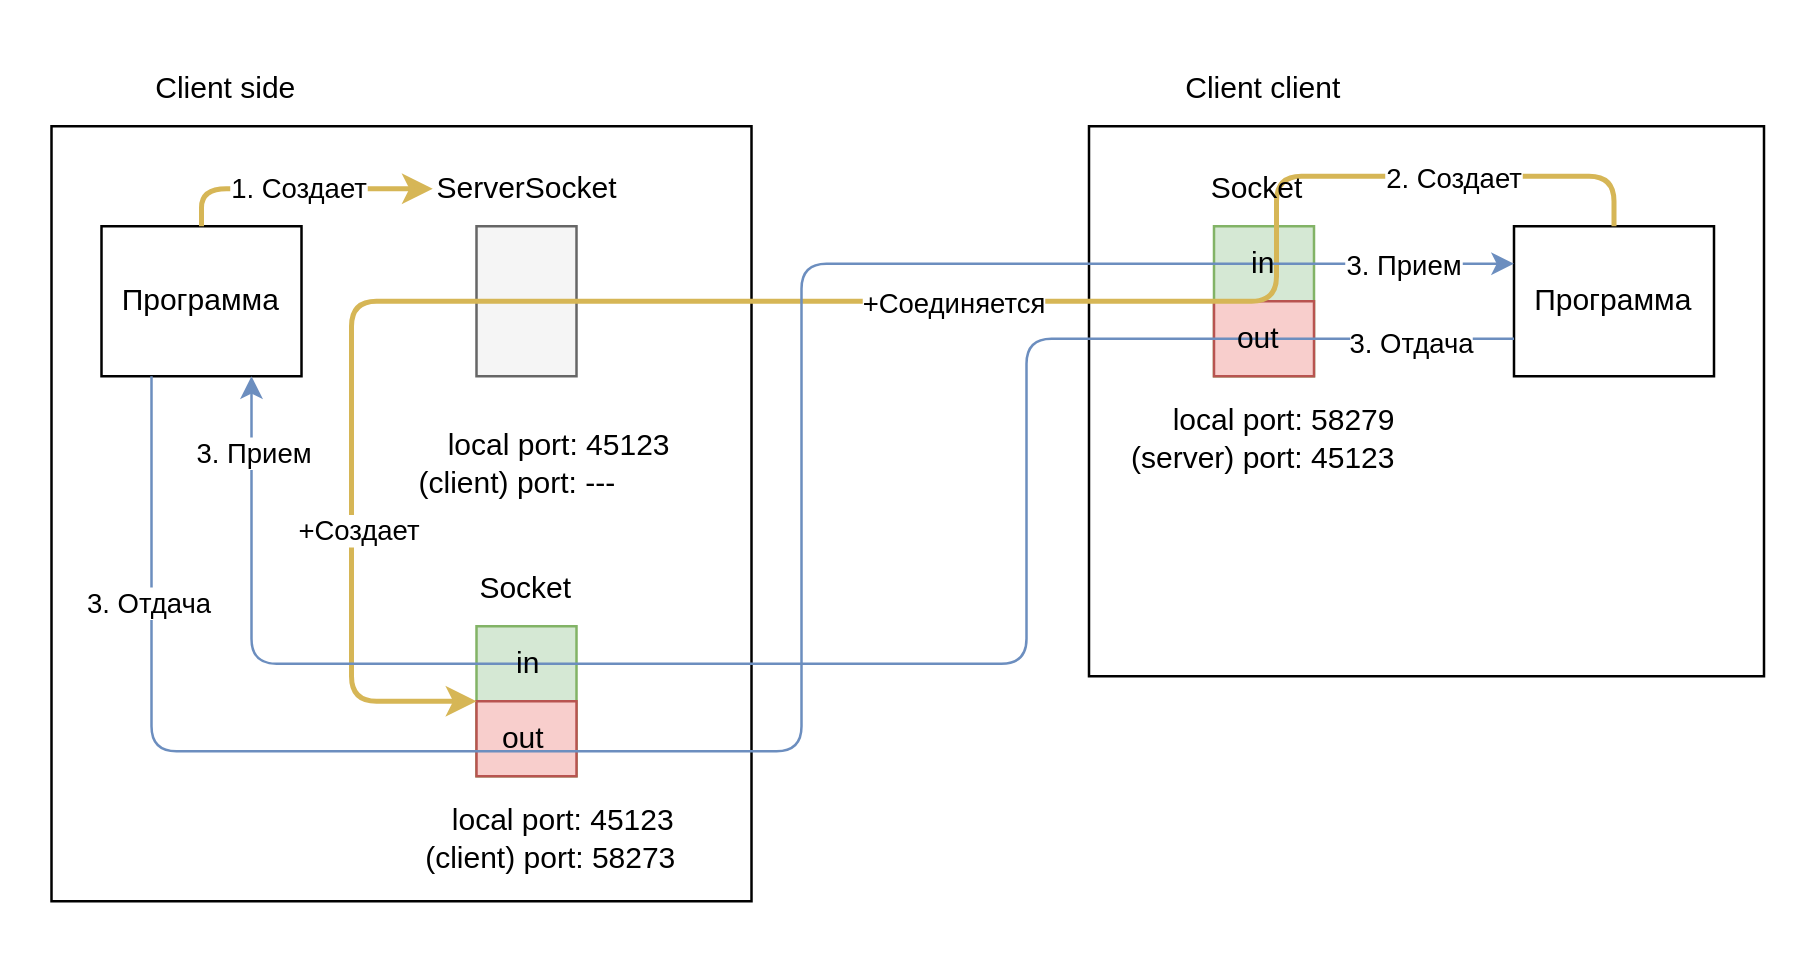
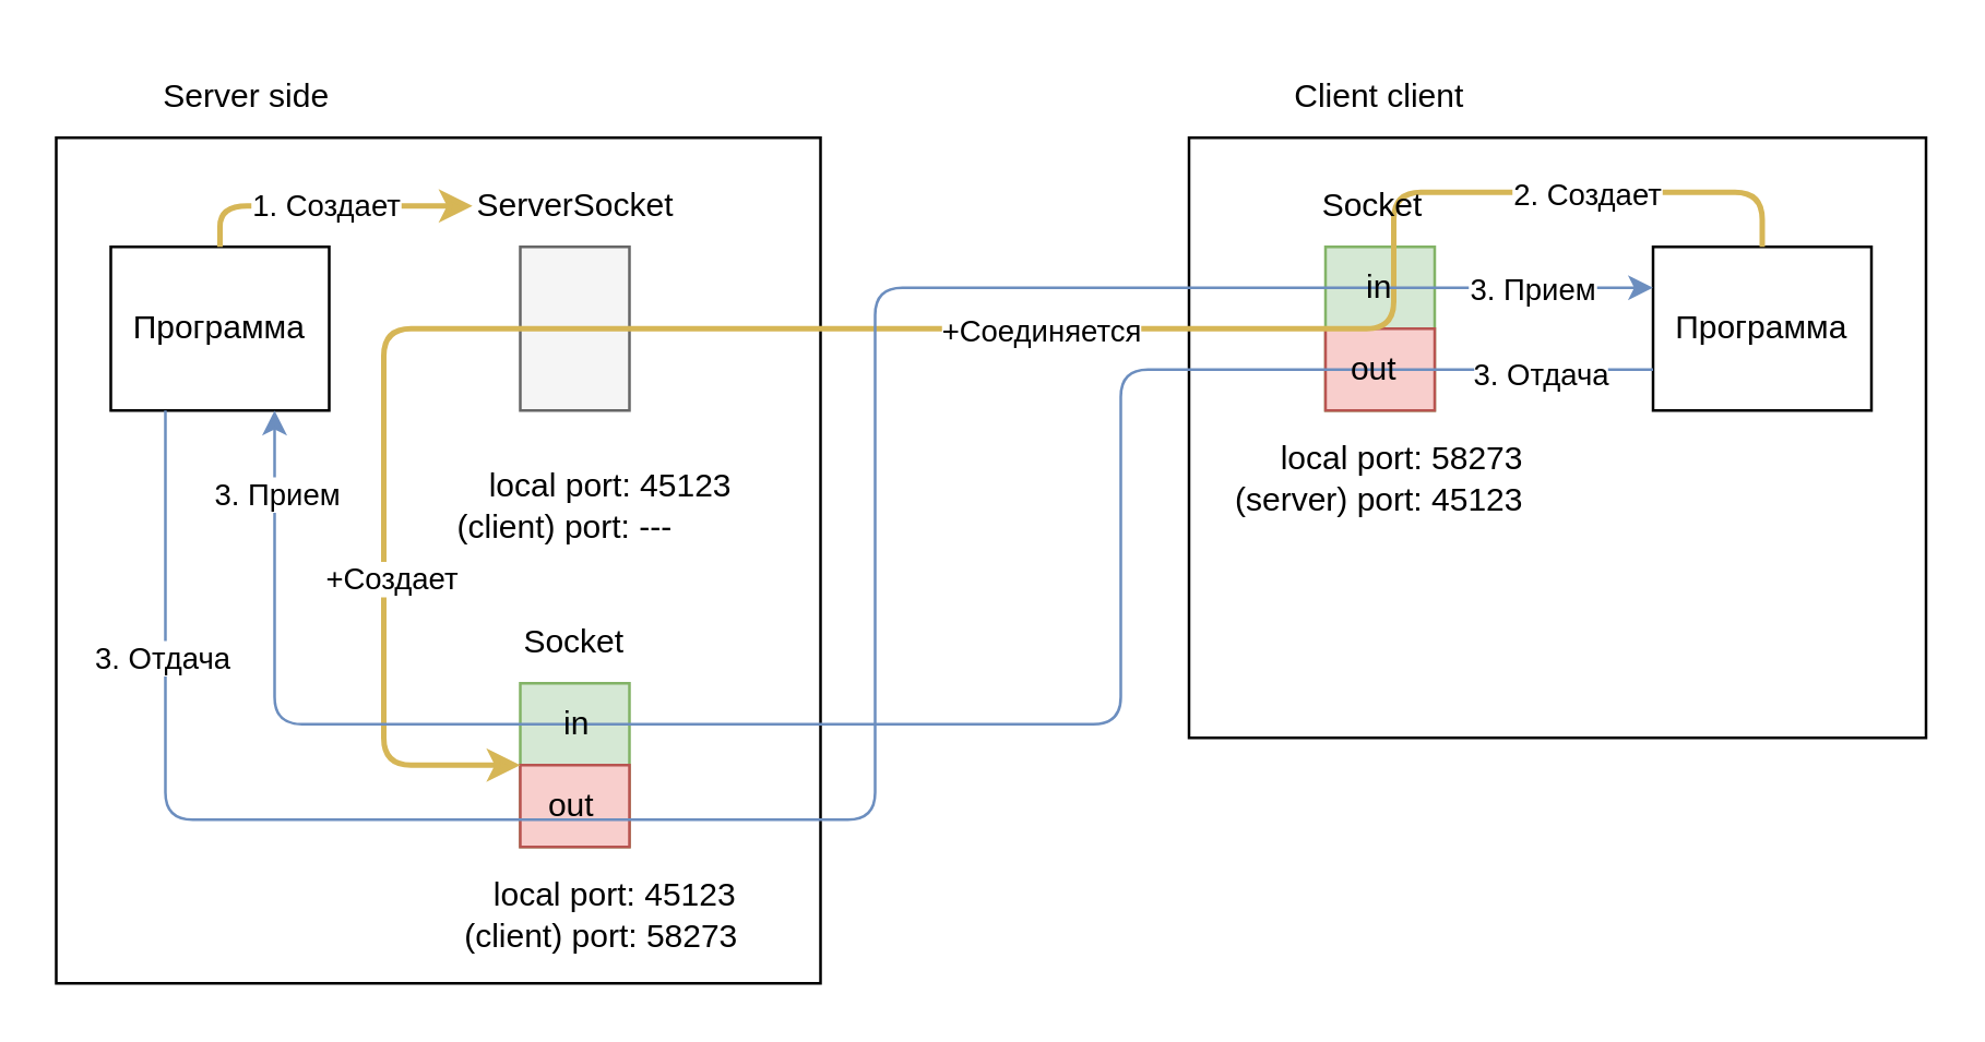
  <mxCell id="0" />
  <mxCell id="1" parent="0" />
  <mxCell id="2" value="" style="rounded=0;whiteSpace=wrap;html=1;" parent="1" vertex="1"><mxGeometry x="20" y="50" width="280" height="310" as="geometry" /></mxCell>
- <mxCell id="3" value="Client side" style="text;html=1;strokeColor=none;fillColor=none;align=center;verticalAlign=middle;whiteSpace=wrap;rounded=0;" parent="1" vertex="1"><mxGeometry x="20" y="20" width="140" height="30" as="geometry" /></mxCell>
+ <mxCell id="3" value="Server side" style="text;html=1;strokeColor=none;fillColor=none;align=center;verticalAlign=middle;whiteSpace=wrap;rounded=0;" parent="1" vertex="1"><mxGeometry x="20" y="20" width="140" height="30" as="geometry" /></mxCell>
  <mxCell id="4" value="" style="rounded=0;whiteSpace=wrap;html=1;" parent="1" vertex="1"><mxGeometry x="435" y="50" width="270" height="220" as="geometry" /></mxCell>
  <mxCell id="5" value="Client client" style="text;html=1;strokeColor=none;fillColor=none;align=center;verticalAlign=middle;whiteSpace=wrap;rounded=0;" parent="1" vertex="1"><mxGeometry x="435" y="20" width="140" height="30" as="geometry" /></mxCell>
  <mxCell id="6" value="Программа" style="rounded=0;whiteSpace=wrap;html=1;" parent="1" vertex="1"><mxGeometry x="40" y="90" width="80" height="60" as="geometry" /></mxCell>
  <mxCell id="7" value="" style="rounded=0;whiteSpace=wrap;html=1;fillColor=#f5f5f5;fontColor=#333333;strokeColor=#666666;" parent="1" vertex="1"><mxGeometry x="190" y="90" width="40" height="60" as="geometry" /></mxCell>
  <mxCell id="8" value="" style="rounded=0;whiteSpace=wrap;html=1;fillColor=#d5e8d4;strokeColor=#82b366;" parent="1" vertex="1"><mxGeometry x="485" y="90" width="40" height="60" as="geometry" /></mxCell>
  <mxCell id="9" value="" style="rounded=0;whiteSpace=wrap;html=1;fillColor=#f8cecc;strokeColor=#b85450;" parent="1" vertex="1"><mxGeometry x="485" y="120" width="40" height="30" as="geometry" /></mxCell>
  <mxCell id="10" value="" style="rounded=0;whiteSpace=wrap;html=1;fillColor=#d5e8d4;strokeColor=#82b366;" parent="1" vertex="1"><mxGeometry x="190" y="250" width="40" height="60" as="geometry" /></mxCell>
  <mxCell id="11" value="" style="rounded=0;whiteSpace=wrap;html=1;fillColor=#f8cecc;strokeColor=#b85450;" parent="1" vertex="1"><mxGeometry x="190" y="280" width="40" height="30" as="geometry" /></mxCell>
  <mxCell id="12" value="Программа" style="rounded=0;whiteSpace=wrap;html=1;" parent="1" vertex="1"><mxGeometry x="605" y="90" width="80" height="60" as="geometry" /></mxCell>
  <mxCell id="13" value="&amp;nbsp; &amp;nbsp; &amp;nbsp; &amp;nbsp; &amp;nbsp; &amp;nbsp;local port:&amp;nbsp;45123&lt;br&gt;&amp;nbsp;(client) port: ---" style="text;html=1;strokeColor=none;fillColor=none;align=center;verticalAlign=middle;whiteSpace=wrap;rounded=0;" parent="1" vertex="1"><mxGeometry x="125" y="170" width="160" height="30" as="geometry" /></mxCell>
  <mxCell id="14" value="&amp;nbsp; &amp;nbsp;local port:&amp;nbsp;45123&lt;br&gt;(client) port: 58273" style="text;html=1;strokeColor=none;fillColor=none;align=center;verticalAlign=middle;whiteSpace=wrap;rounded=0;" parent="1" vertex="1"><mxGeometry x="155" y="320" width="130" height="30" as="geometry" /></mxCell>
- <mxCell id="15" value="&amp;nbsp; &amp;nbsp; &amp;nbsp;local port: 58279&lt;br&gt;(server) port:&amp;nbsp;45123" style="text;html=1;strokeColor=none;fillColor=none;align=center;verticalAlign=middle;whiteSpace=wrap;rounded=0;" parent="1" vertex="1"><mxGeometry x="430" y="160" width="150" height="30" as="geometry" /></mxCell>
+ <mxCell id="15" value="&amp;nbsp; &amp;nbsp; &amp;nbsp;local port: 58273&lt;br&gt;(server) port:&amp;nbsp;45123" style="text;html=1;strokeColor=none;fillColor=none;align=center;verticalAlign=middle;whiteSpace=wrap;rounded=0;" parent="1" vertex="1"><mxGeometry x="430" y="160" width="150" height="30" as="geometry" /></mxCell>
  <mxCell id="16" value="" style="endArrow=classic;html=1;rounded=1;exitX=0.5;exitY=0;exitDx=0;exitDy=0;entryX=0;entryY=0.5;entryDx=0;entryDy=0;fillColor=#fff2cc;strokeColor=#d6b656;strokeWidth=2;" parent="1" source="12" target="10" edge="1"><mxGeometry width="50" height="50" relative="1" as="geometry"><mxPoint x="320" y="280" as="sourcePoint" /><mxPoint x="370" y="230" as="targetPoint" /><Array as="points"><mxPoint x="645" y="70" /><mxPoint x="510" y="70" /><mxPoint x="510" y="120" /><mxPoint x="390" y="120" /><mxPoint x="140" y="120" /><mxPoint x="140" y="280" /></Array></mxGeometry></mxCell>
  <mxCell id="17" value="+Соединяется" style="edgeLabel;html=1;align=center;verticalAlign=middle;resizable=0;points=[];" parent="16" vertex="1" connectable="0"><mxGeometry x="-0.24" y="-2" relative="1" as="geometry"><mxPoint x="-37" y="2" as="offset" /></mxGeometry></mxCell>
  <mxCell id="18" value="+Создает" style="edgeLabel;html=1;align=center;verticalAlign=middle;resizable=0;points=[];" parent="16" vertex="1" connectable="0"><mxGeometry x="0.607" y="2" relative="1" as="geometry"><mxPoint y="35" as="offset" /></mxGeometry></mxCell>
  <mxCell id="19" value="2. Создает" style="edgeLabel;html=1;align=center;verticalAlign=middle;resizable=0;points=[];" vertex="1" connectable="0" parent="16"><mxGeometry x="-0.814" relative="1" as="geometry"><mxPoint x="-12" as="offset" /></mxGeometry></mxCell>
  <mxCell id="20" value="ServerSocket" style="text;html=1;strokeColor=none;fillColor=none;align=center;verticalAlign=middle;whiteSpace=wrap;rounded=0;" parent="1" vertex="1"><mxGeometry x="172.5" y="60" width="75" height="30" as="geometry" /></mxCell>
  <mxCell id="21" value="Socket" style="text;html=1;strokeColor=none;fillColor=none;align=center;verticalAlign=middle;whiteSpace=wrap;rounded=0;" parent="1" vertex="1"><mxGeometry x="475" y="60" width="55" height="30" as="geometry" /></mxCell>
  <mxCell id="22" value="Socket" style="text;html=1;strokeColor=none;fillColor=none;align=center;verticalAlign=middle;whiteSpace=wrap;rounded=0;" parent="1" vertex="1"><mxGeometry x="185" y="220" width="50" height="30" as="geometry" /></mxCell>
  <mxCell id="23" value="" style="endArrow=classic;html=1;rounded=1;strokeWidth=2;exitX=0.5;exitY=0;exitDx=0;exitDy=0;entryX=0;entryY=0.5;entryDx=0;entryDy=0;fillColor=#fff2cc;strokeColor=#d6b656;" parent="1" source="6" target="20" edge="1"><mxGeometry width="50" height="50" relative="1" as="geometry"><mxPoint x="70" y="90" as="sourcePoint" /><mxPoint x="120" y="40" as="targetPoint" /><Array as="points"><mxPoint x="80" y="75" /></Array></mxGeometry></mxCell>
  <mxCell id="24" value="1. Создает" style="edgeLabel;html=1;align=center;verticalAlign=middle;resizable=0;points=[];" parent="23" vertex="1" connectable="0"><mxGeometry x="-0.02" y="1" relative="1" as="geometry"><mxPoint as="offset" /></mxGeometry></mxCell>
  <mxCell id="25" value="" style="endArrow=classic;html=1;rounded=1;strokeWidth=1;entryX=0.75;entryY=1;entryDx=0;entryDy=0;fillColor=#dae8fc;strokeColor=#6c8ebf;exitX=0;exitY=0.75;exitDx=0;exitDy=0;" parent="1" source="12" target="6" edge="1"><mxGeometry width="50" height="50" relative="1" as="geometry"><mxPoint x="320" y="260" as="sourcePoint" /><mxPoint x="230" y="265" as="targetPoint" /><Array as="points"><mxPoint x="410" y="135" /><mxPoint x="410" y="265" /><mxPoint x="100" y="265" /></Array></mxGeometry></mxCell>
  <mxCell id="26" value="3.&amp;nbsp;Отдача" style="edgeLabel;html=1;align=center;verticalAlign=middle;resizable=0;points=[];" parent="25" vertex="1" connectable="0"><mxGeometry x="-0.887" y="1" relative="1" as="geometry"><mxPoint as="offset" /></mxGeometry></mxCell>
  <mxCell id="27" value="3.&amp;nbsp;Прием" style="edgeLabel;html=1;align=center;verticalAlign=middle;resizable=0;points=[];" parent="25" vertex="1" connectable="0"><mxGeometry x="0.894" relative="1" as="geometry"><mxPoint y="-10" as="offset" /></mxGeometry></mxCell>
  <mxCell id="28" value="" style="endArrow=classic;html=1;rounded=1;strokeWidth=1;exitX=0.25;exitY=1;exitDx=0;exitDy=0;entryX=0;entryY=0.25;entryDx=0;entryDy=0;fillColor=#dae8fc;strokeColor=#6c8ebf;" parent="1" source="6" target="12" edge="1"><mxGeometry width="50" height="50" relative="1" as="geometry"><mxPoint x="310" y="280" as="sourcePoint" /><mxPoint x="380" y="190" as="targetPoint" /><Array as="points"><mxPoint x="60" y="300" /><mxPoint x="320" y="300" /><mxPoint x="320" y="105" /></Array></mxGeometry></mxCell>
  <mxCell id="29" value="3. Прием" style="edgeLabel;html=1;align=center;verticalAlign=middle;resizable=0;points=[];" parent="28" vertex="1" connectable="0"><mxGeometry x="0.899" relative="1" as="geometry"><mxPoint as="offset" /></mxGeometry></mxCell>
  <mxCell id="30" value="3.&amp;nbsp;Отдача" style="edgeLabel;html=1;align=center;verticalAlign=middle;resizable=0;points=[];" parent="28" vertex="1" connectable="0"><mxGeometry x="-0.798" y="-1" relative="1" as="geometry"><mxPoint as="offset" /></mxGeometry></mxCell>
  <mxCell id="31" value="out" style="text;html=1;strokeColor=none;fillColor=none;align=center;verticalAlign=middle;whiteSpace=wrap;rounded=0;" parent="1" vertex="1"><mxGeometry x="472.5" y="120" width="60" height="30" as="geometry" /></mxCell>
  <mxCell id="32" value="in" style="text;html=1;strokeColor=none;fillColor=none;align=center;verticalAlign=middle;whiteSpace=wrap;rounded=0;" parent="1" vertex="1"><mxGeometry x="475" y="90" width="60" height="30" as="geometry" /></mxCell>
  <mxCell id="33" value="out" style="text;html=1;strokeColor=none;fillColor=none;align=center;verticalAlign=middle;whiteSpace=wrap;rounded=0;" parent="1" vertex="1"><mxGeometry x="178.75" y="280" width="60" height="30" as="geometry" /></mxCell>
  <mxCell id="34" value="in" style="text;html=1;strokeColor=none;fillColor=none;align=center;verticalAlign=middle;whiteSpace=wrap;rounded=0;" parent="1" vertex="1"><mxGeometry x="181.25" y="250" width="60" height="30" as="geometry" /></mxCell>
